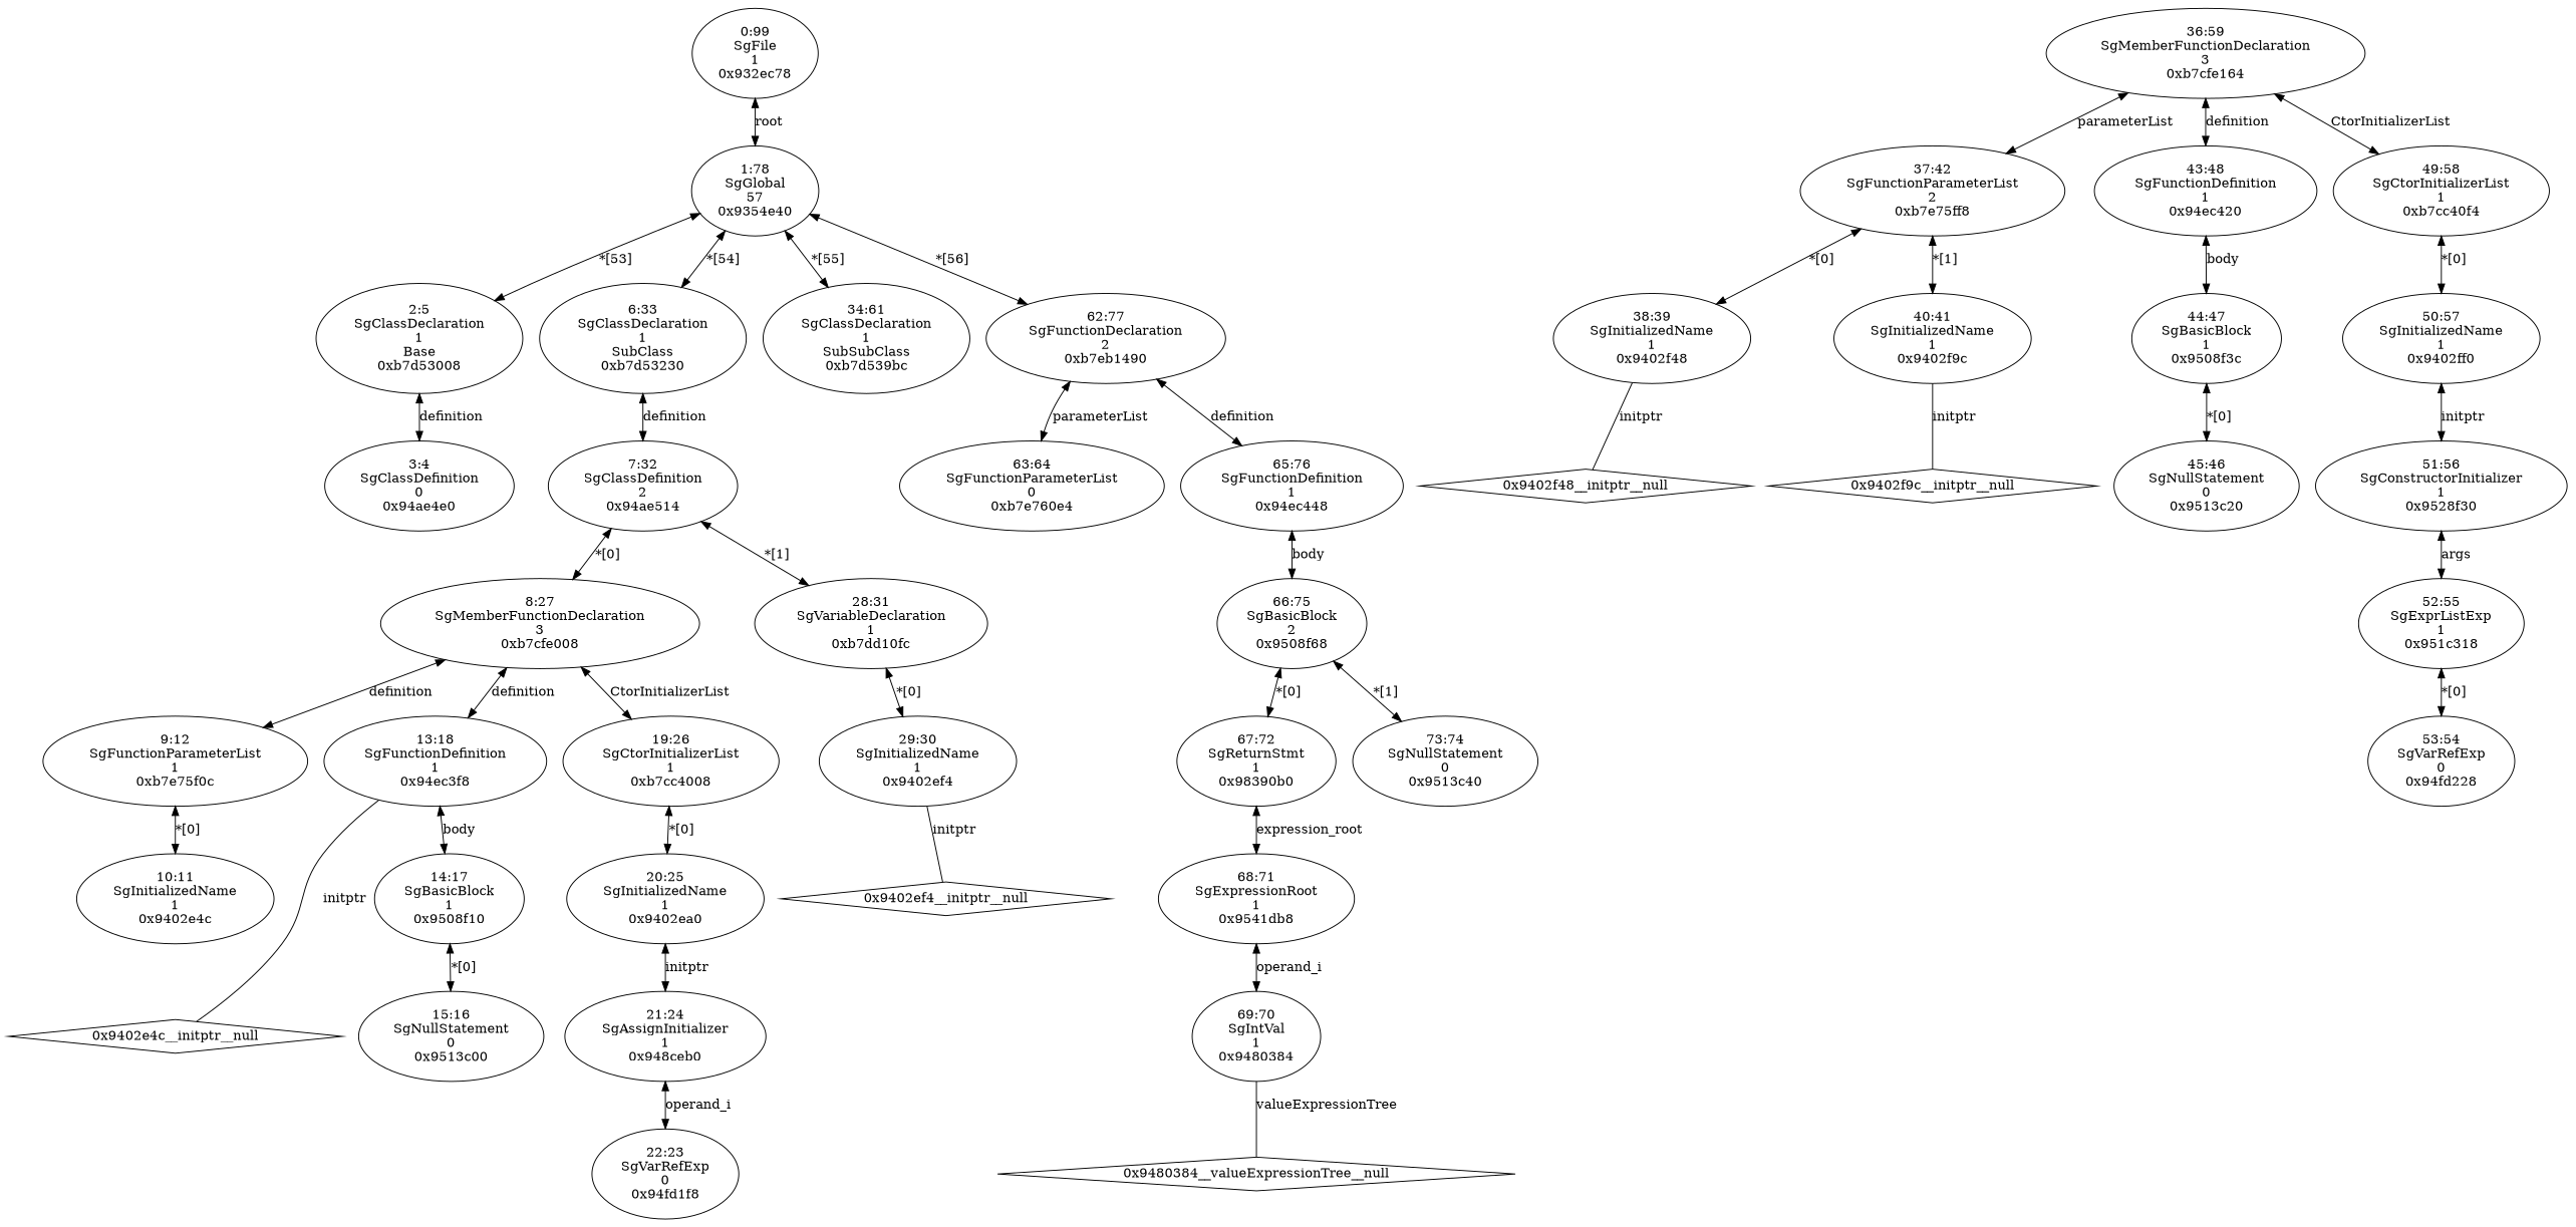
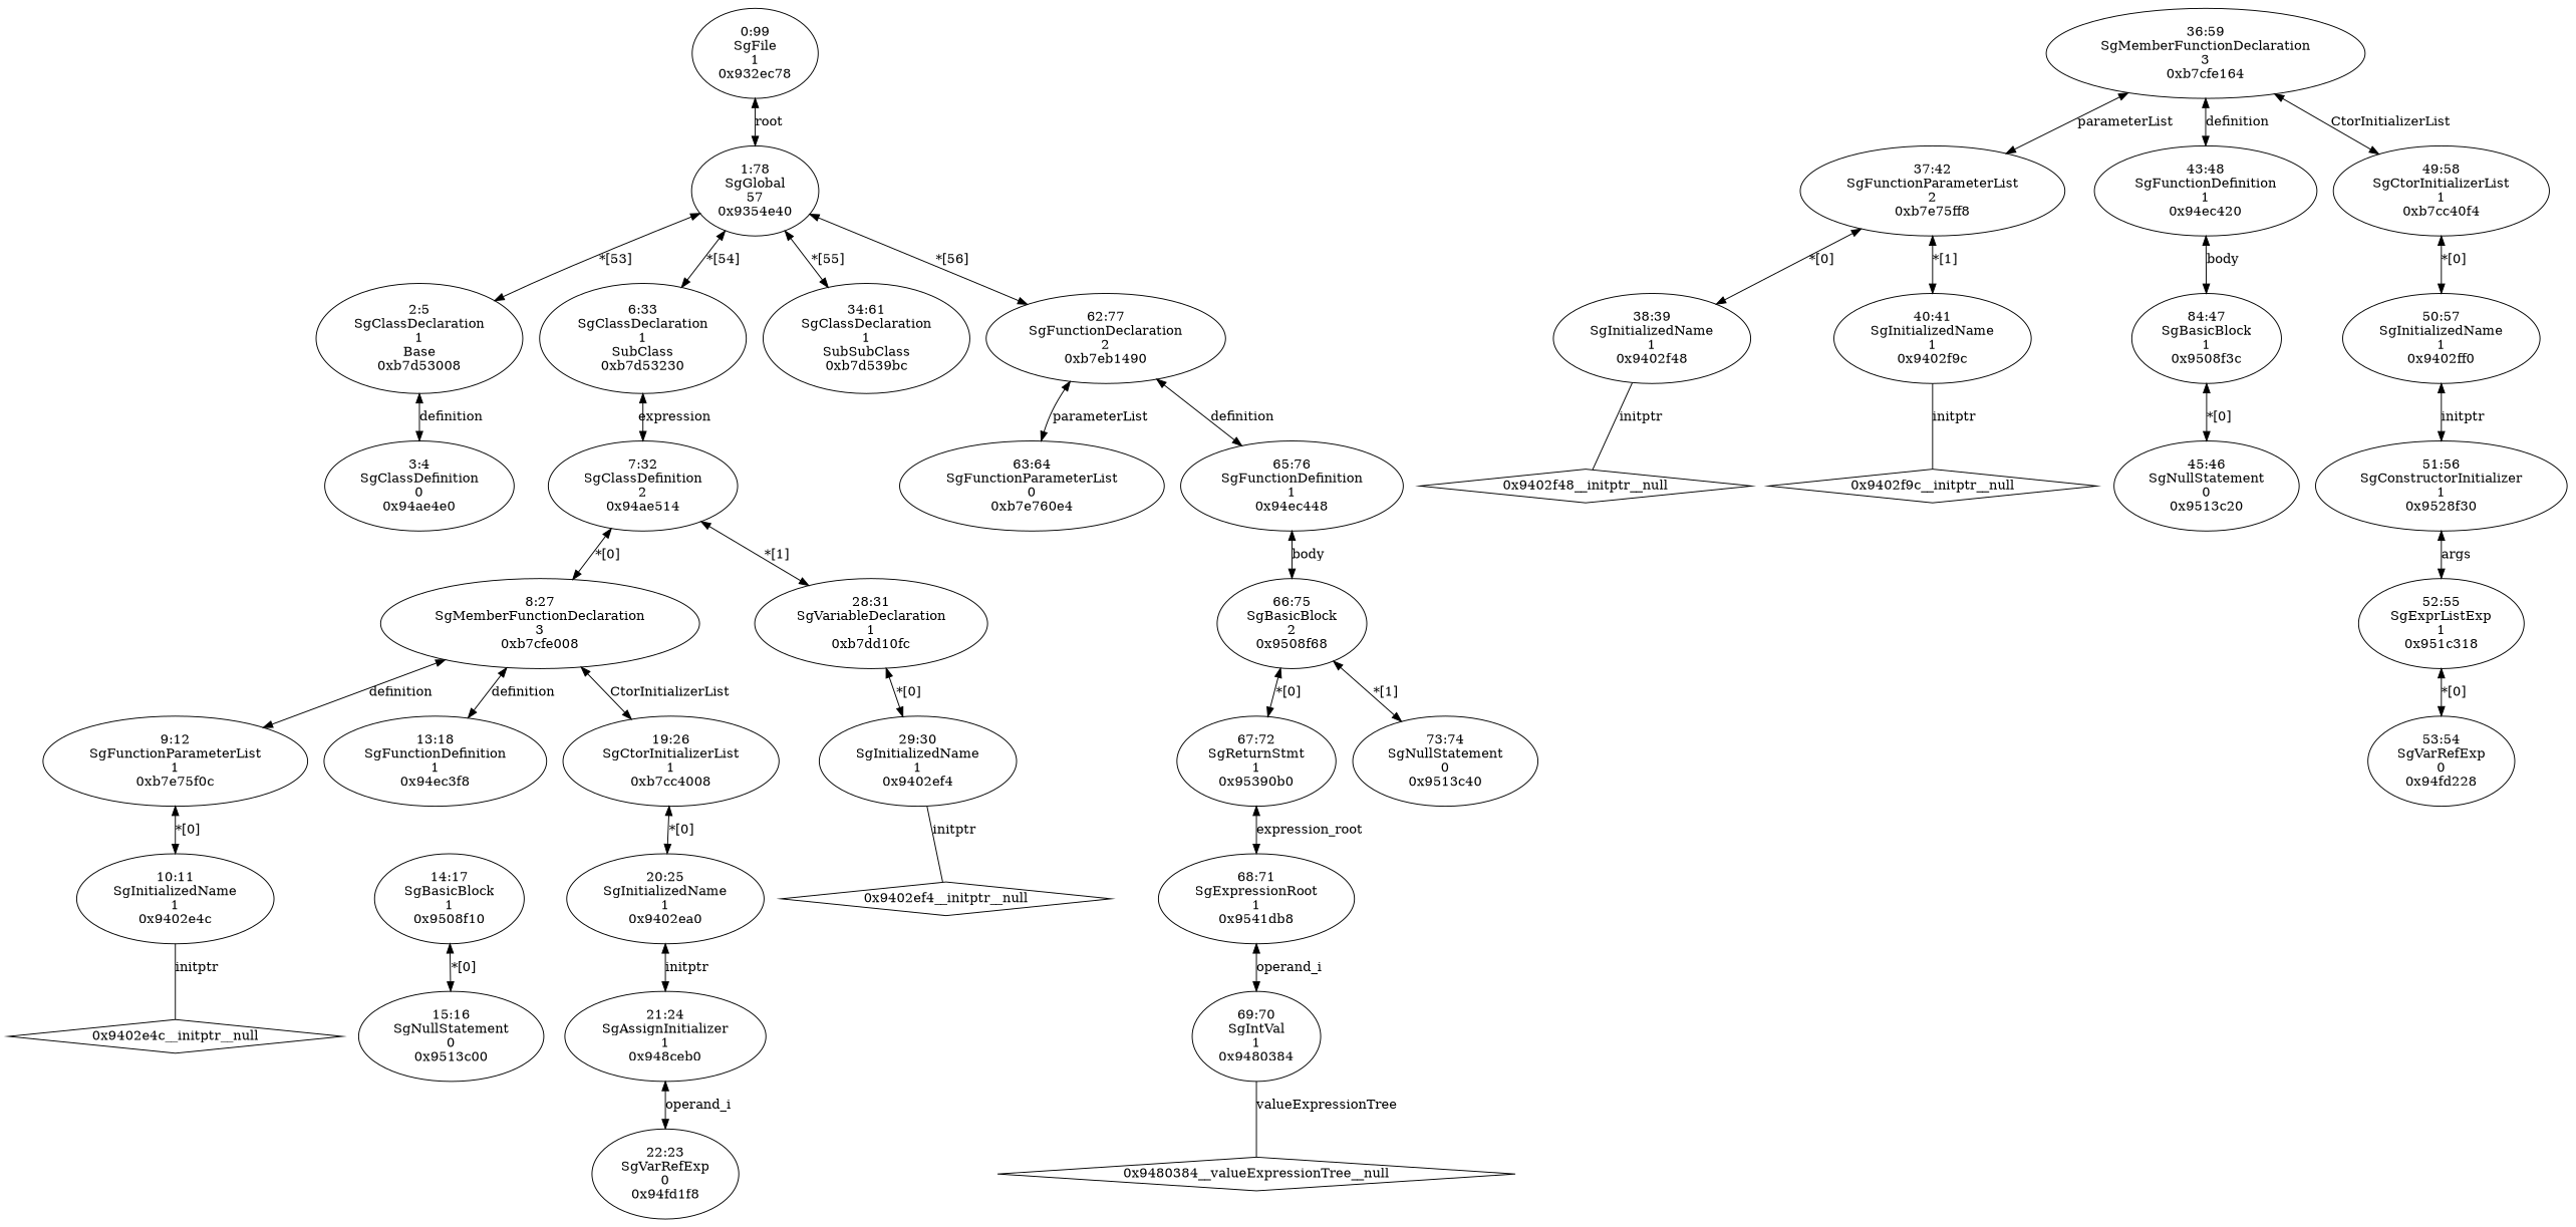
  digraph {
    edge [dir=both]
    n1 [label="3:4\nSgClassDefinition\n0\n0x94ae4e0\n"]
    n2 [label="2:5\nSgClassDeclaration\n1\nBase\n0xb7d53008\n"]
    n3 [label="10:11\nSgInitializedName\n1\n0x9402e4c\n"]
    "0x9402e4c__initptr__null" [shape=diamond]
    n5 [label="9:12\nSgFunctionParameterList\n1\n0xb7e75f0c\n"]
    n6 [label="15:16\nSgNullStatement\n0\n0x9513c00\n"]
    n7 [label="14:17\nSgBasicBlock\n1\n0x9508f10\n"]
    n8 [label="13:18\nSgFunctionDefinition\n1\n0x94ec3f8\n"]
    n9 [label="22:23\nSgVarRefExp\n0\n0x94fd1f8\n"]
    n10 [label="21:24\nSgAssignInitializer\n1\n0x948ceb0\n"]
    n11 [label="20:25\nSgInitializedName\n1\n0x9402ea0\n"]
    n12 [label="19:26\nSgCtorInitializerList\n1\n0xb7cc4008\n"]
    n13 [label="8:27\nSgMemberFunctionDeclaration\n3\n0xb7cfe008\n"]
    n14 [label="29:30\nSgInitializedName\n1\n0x9402ef4\n"]
    "0x9402ef4__initptr__null" [shape=diamond]
    n16 [label="28:31\nSgVariableDeclaration\n1\n0xb7dd10fc\n"]
    n17 [label="7:32\nSgClassDefinition\n2\n0x94ae514\n"]
    n18 [label="6:33\nSgClassDeclaration\n1\nSubClass\n0xb7d53230\n"]
    n19 [label="38:39\nSgInitializedName\n1\n0x9402f48\n"]
    "0x9402f48__initptr__null" [shape=diamond]
    n21 [label="40:41\nSgInitializedName\n1\n0x9402f9c\n"]
    "0x9402f9c__initptr__null" [shape=diamond]
    n23 [label="37:42\nSgFunctionParameterList\n2\n0xb7e75ff8\n"]
    n24 [label="45:46\nSgNullStatement\n0\n0x9513c20\n"]
-   n25 [label="44:47\nSgBasicBlock\n1\n0x9508f3c\n"]
+   n25 [label="84:47\nSgBasicBlock\n1\n0x9508f3c\n"]
    n26 [label="43:48\nSgFunctionDefinition\n1\n0x94ec420\n"]
    n27 [label="53:54\nSgVarRefExp\n0\n0x94fd228\n"]
    n28 [label="52:55\nSgExprListExp\n1\n0x951c318\n"]
    n29 [label="51:56\nSgConstructorInitializer\n1\n0x9528f30\n"]
    n30 [label="50:57\nSgInitializedName\n1\n0x9402ff0\n"]
    n31 [label="49:58\nSgCtorInitializerList\n1\n0xb7cc40f4\n"]
    n32 [label="36:59\nSgMemberFunctionDeclaration\n3\n0xb7cfe164\n"]
    n33 [label="34:61\nSgClassDeclaration\n1\nSubSubClass\n0xb7d539bc\n"]
    n34 [label="63:64\nSgFunctionParameterList\n0\n0xb7e760e4\n"]
    n35 [label="69:70\nSgIntVal\n1\n0x9480384\n"]
    "0x9480384__valueExpressionTree__null" [shape=diamond]
    n37 [label="68:71\nSgExpressionRoot\n1\n0x9541db8\n"]
-   n38 [label="67:72\nSgReturnStmt\n1\n0x98390b0\n"]
+   n38 [label="67:72\nSgReturnStmt\n1\n0x95390b0\n"]
    n39 [label="73:74\nSgNullStatement\n0\n0x9513c40\n"]
    n40 [label="66:75\nSgBasicBlock\n2\n0x9508f68\n"]
    n41 [label="65:76\nSgFunctionDefinition\n1\n0x94ec448\n"]
    n42 [label="62:77\nSgFunctionDeclaration\n2\n0xb7eb1490\n"]
    n43 [label="1:78\nSgGlobal\n57\n0x9354e40\n"]
    n44 [label="0:99\nSgFile\n1\n0x932ec78\n"]
    n2 -> n1 [label=definition]
-   n8 -> "0x9402e4c__initptr__null" [dir=none label=initptr]
+   n3 -> "0x9402e4c__initptr__null" [dir=none label=initptr]
    n5 -> n3 [label="*[0]"]
    n7 -> n6 [label="*[0]"]
-   n8 -> n7 [label=body]
    n10 -> n9 [label=operand_i]
    n11 -> n10 [label=initptr]
    n12 -> n11 [label="*[0]"]
    n13 -> n5 [label=definition]
    n13 -> n8 [label=definition]
    n13 -> n12 [label=CtorInitializerList]
    n14 -> "0x9402ef4__initptr__null" [dir=none label=initptr]
    n16 -> n14 [label="*[0]"]
    n17 -> n13 [label="*[0]"]
    n17 -> n16 [label="*[1]"]
-   n18 -> n17 [label=definition]
+   n18 -> n17 [label=expression]
    n19 -> "0x9402f48__initptr__null" [dir=none label=initptr]
    n21 -> "0x9402f9c__initptr__null" [dir=none label=initptr]
    n23 -> n19 [label="*[0]"]
    n23 -> n21 [label="*[1]"]
    n25 -> n24 [label="*[0]"]
    n26 -> n25 [label=body]
    n28 -> n27 [label="*[0]"]
    n29 -> n28 [label=args]
    n30 -> n29 [label=initptr]
    n31 -> n30 [label="*[0]"]
    n32 -> n23 [label=parameterList]
    n32 -> n26 [label=definition]
    n32 -> n31 [label=CtorInitializerList]
    n35 -> "0x9480384__valueExpressionTree__null" [dir=none label=valueExpressionTree]
    n37 -> n35 [label=operand_i]
    n38 -> n37 [label=expression_root]
    n40 -> n38 [label="*[0]"]
    n40 -> n39 [label="*[1]"]
    n41 -> n40 [label=body]
    n42 -> n34 [label=parameterList]
    n42 -> n41 [label=definition]
    n43 -> n2 [label="*[53]"]
    n43 -> n18 [label="*[54]"]
    n43 -> n33 [label="*[55]"]
    n43 -> n42 [label="*[56]"]
    n44 -> n43 [label=root]
  }
